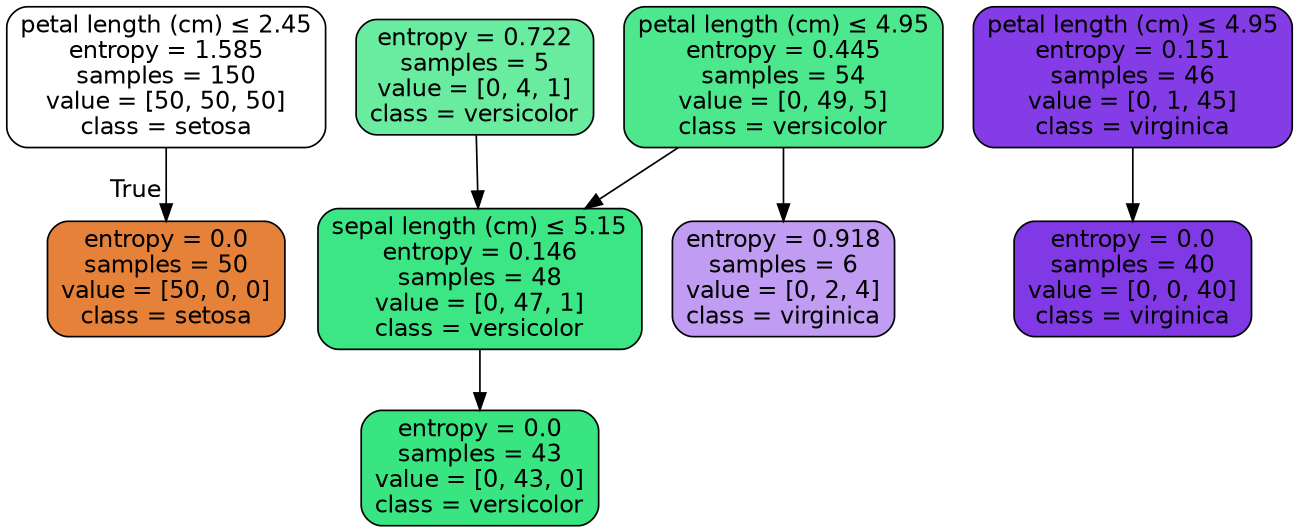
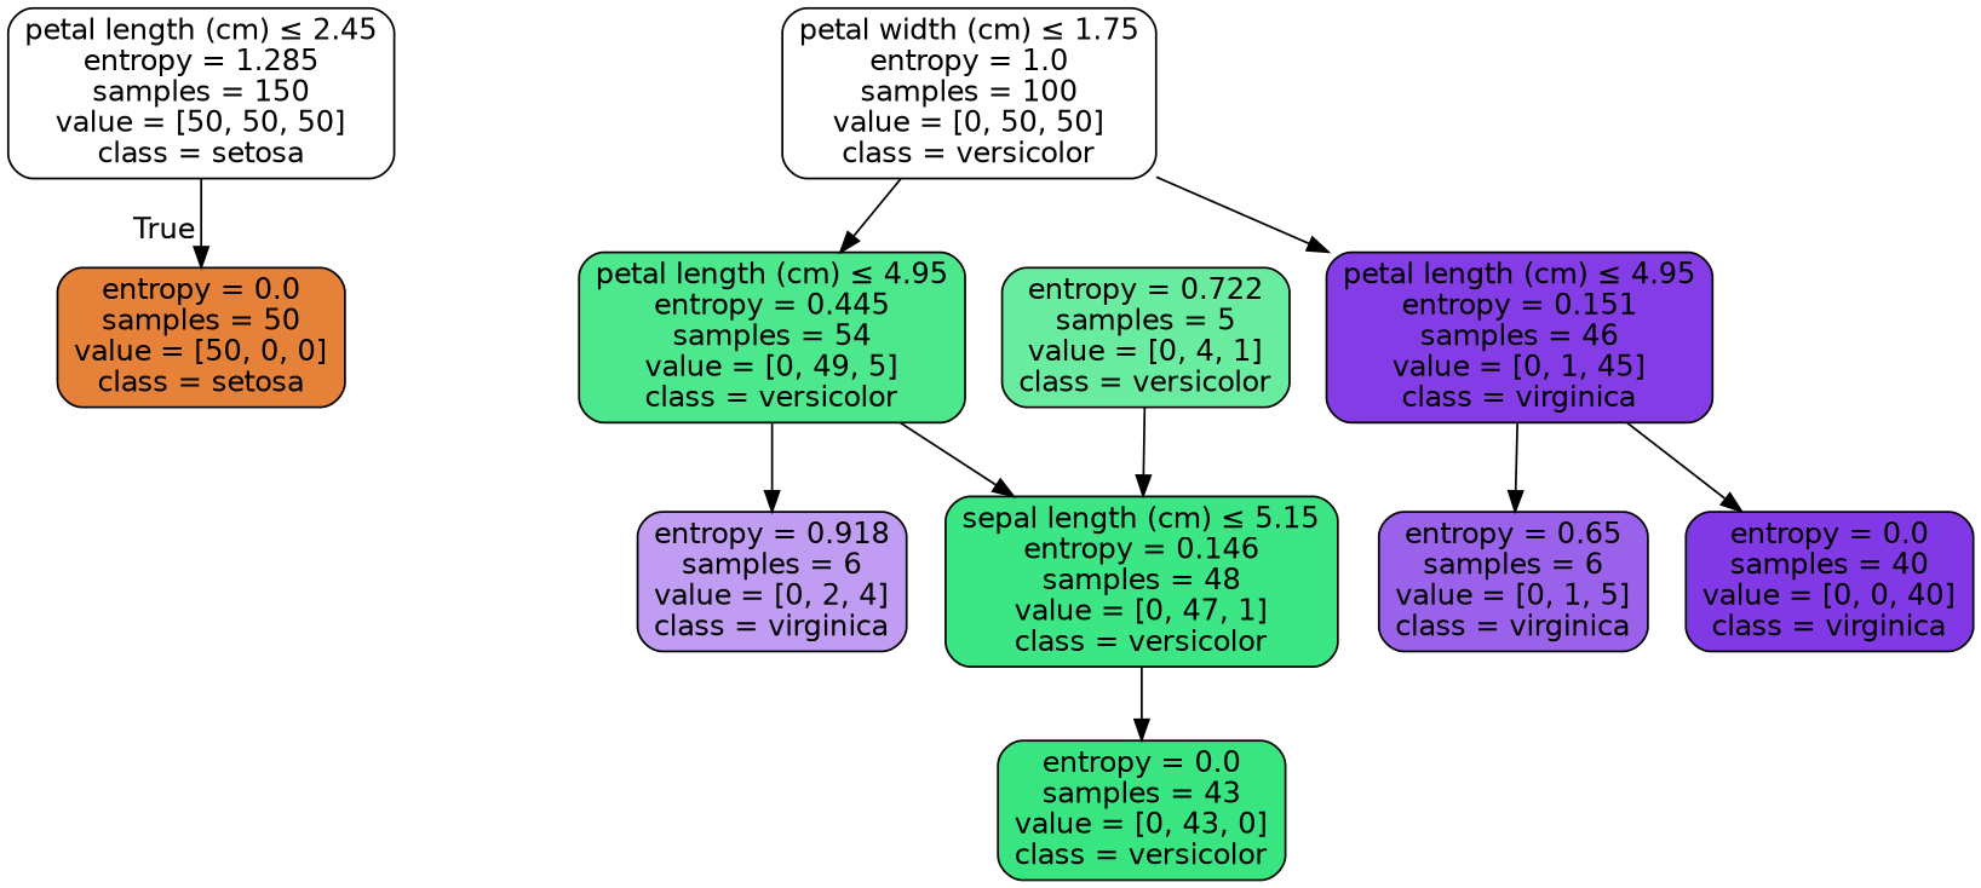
  digraph {
    node [color=black fillcolor="#ffffff" fontname=helvetica shape=box style="filled, rounded"]
    edge [fontname=helvetica]
-   n1 [label=<petal length (cm) &le; 2.45<br/>entropy = 1.585<br/>samples = 150<br/>value = [50, 50, 50]<br/>class = setosa>]
+   n1 [label=<petal length (cm) &le; 2.45<br/>entropy = 1.285<br/>samples = 150<br/>value = [50, 50, 50]<br/>class = setosa>]
    n2 [fillcolor="#e58139" label=<entropy = 0.0<br/>samples = 50<br/>value = [50, 0, 0]<br/>class = setosa>]
+   n3 [label=<petal width (cm) &le; 1.75<br/>entropy = 1.0<br/>samples = 100<br/>value = [0, 50, 50]<br/>class = versicolor>]
    n4 [fillcolor="#4de88e" label=<petal length (cm) &le; 4.95<br/>entropy = 0.445<br/>samples = 54<br/>value = [0, 49, 5]<br/>class = versicolor>]
    n5 [fillcolor="#843de6" label=<petal length (cm) &le; 4.95<br/>entropy = 0.151<br/>samples = 46<br/>value = [0, 1, 45]<br/>class = virginica>]
    n6 [fillcolor="#3de684" label=<sepal length (cm) &le; 5.15<br/>entropy = 0.146<br/>samples = 48<br/>value = [0, 47, 1]<br/>class = versicolor>]
    n7 [fillcolor="#c09cf2" label=<entropy = 0.918<br/>samples = 6<br/>value = [0, 2, 4]<br/>class = virginica>]
+   n8 [fillcolor="#9a61ea" label=<entropy = 0.65<br/>samples = 6<br/>value = [0, 1, 5]<br/>class = virginica>]
    n9 [fillcolor="#8139e5" label=<entropy = 0.0<br/>samples = 40<br/>value = [0, 0, 40]<br/>class = virginica>]
    n10 [fillcolor="#39e581" label=<entropy = 0.0<br/>samples = 43<br/>value = [0, 43, 0]<br/>class = versicolor>]
    n11 [fillcolor="#6aeca0" label=<entropy = 0.722<br/>samples = 5<br/>value = [0, 4, 1]<br/>class = versicolor>]
    n1 -> n2 [headlabel=True labelangle=45 labeldistance=2.5]
+   n3 -> n4
+   n3 -> n5
    n4 -> n6
    n4 -> n7
+   n5 -> n8
    n5 -> n9
    n6 -> n10
    n11 -> n6
  }
